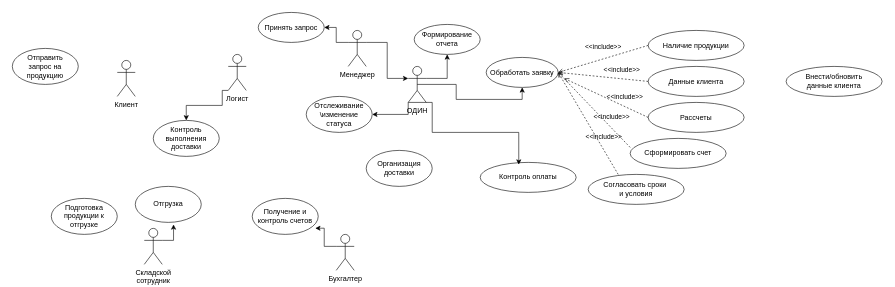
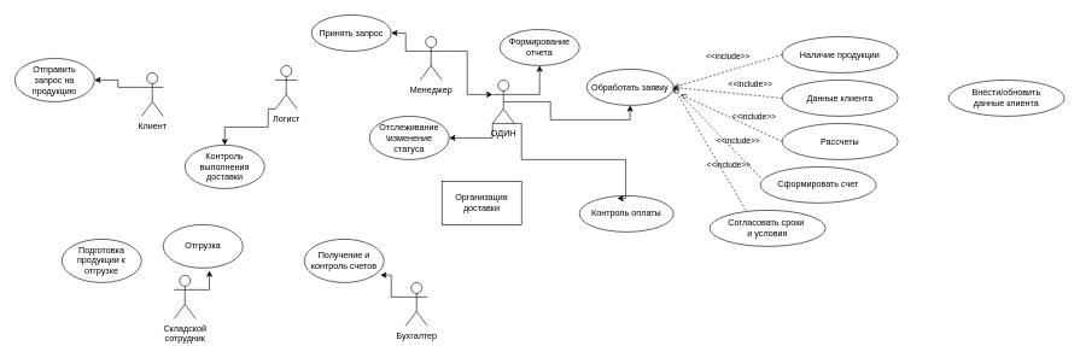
  <mxCell id="0" />
  <mxCell id="1" parent="0" />
+ <mxCell id="2" style="edgeStyle=orthogonalEdgeStyle;rounded=0;orthogonalLoop=1;jettySize=auto;html=1;exitX=0;exitY=0.333;exitDx=0;exitDy=0;exitPerimeter=0;entryX=1;entryY=0.5;entryDx=0;entryDy=0;" parent="1" source="3" target="10" edge="1"><mxGeometry relative="1" as="geometry" /></mxCell>
  <mxCell id="3" value="Клиент" style="shape=umlActor;verticalLabelPosition=bottom;verticalAlign=top;html=1;outlineConnect=0;" parent="1" vertex="1"><mxGeometry x="195" y="100" width="30" height="60" as="geometry" /></mxCell>
  <mxCell id="4" style="edgeStyle=orthogonalEdgeStyle;rounded=0;orthogonalLoop=1;jettySize=auto;html=1;exitX=0;exitY=0.333;exitDx=0;exitDy=0;exitPerimeter=0;entryX=1;entryY=0.5;entryDx=0;entryDy=0;" edge="1" parent="1" source="5" target="11"><mxGeometry relative="1" as="geometry" /></mxCell>
  <mxCell id="5" value="Менеджер" style="shape=umlActor;verticalLabelPosition=bottom;verticalAlign=top;html=1;outlineConnect=0;" parent="1" vertex="1"><mxGeometry x="580" y="50" width="30" height="60" as="geometry" /></mxCell>
  <mxCell id="6" style="edgeStyle=orthogonalEdgeStyle;rounded=0;orthogonalLoop=1;jettySize=auto;html=1;exitX=0;exitY=1;exitDx=0;exitDy=0;exitPerimeter=0;entryX=0.5;entryY=0;entryDx=0;entryDy=0;" parent="1" source="7" target="27" edge="1"><mxGeometry relative="1" as="geometry"><Array as="points"><mxPoint x="370" y="150" /><mxPoint x="370" y="175" /><mxPoint x="310" y="175" /></Array></mxGeometry></mxCell>
  <mxCell id="7" value="Логист" style="shape=umlActor;verticalLabelPosition=bottom;verticalAlign=top;html=1;outlineConnect=0;" parent="1" vertex="1"><mxGeometry x="380" y="90" width="30" height="60" as="geometry" /></mxCell>
  <mxCell id="8" value="Складской&lt;div&gt;сотрудник&lt;/div&gt;" style="shape=umlActor;verticalLabelPosition=bottom;verticalAlign=top;html=1;outlineConnect=0;" parent="1" vertex="1"><mxGeometry x="240" y="380" width="30" height="60" as="geometry" /></mxCell>
  <mxCell id="9" value="Бухгалтер" style="shape=umlActor;verticalLabelPosition=bottom;verticalAlign=top;html=1;outlineConnect=0;" parent="1" vertex="1"><mxGeometry x="560" y="390" width="30" height="60" as="geometry" /></mxCell>
  <mxCell id="10" value="Отправить&lt;div&gt;запрос на&lt;/div&gt;&lt;div&gt;продукцию&lt;/div&gt;" style="ellipse;whiteSpace=wrap;html=1;fillColor=light-dark(#FFFFFF,transparent);" parent="1" vertex="1"><mxGeometry x="20" y="80" width="110" height="60" as="geometry" /></mxCell>
  <mxCell id="11" value="Принять запрос" style="ellipse;whiteSpace=wrap;html=1;fillColor=light-dark(#FFFFFF,transparent);" parent="1" vertex="1"><mxGeometry x="430" y="20" width="110" height="50" as="geometry" /></mxCell>
  <mxCell id="12" value="Обработать заявку" style="ellipse;whiteSpace=wrap;html=1;fillColor=light-dark(#FFFFFF,transparent);" parent="1" vertex="1"><mxGeometry x="810" y="95" width="120" height="50" as="geometry" /></mxCell>
  <mxCell id="13" value="Наличие продукции" style="ellipse;whiteSpace=wrap;html=1;fillColor=light-dark(#FFFFFF,transparent);" parent="1" vertex="1"><mxGeometry x="1080" y="50" width="160" height="50" as="geometry" /></mxCell>
  <mxCell id="14" value="Данные клиента" style="ellipse;whiteSpace=wrap;html=1;fillColor=light-dark(#FFFFFF,transparent);" parent="1" vertex="1"><mxGeometry x="1080" y="110" width="160" height="50" as="geometry" /></mxCell>
  <mxCell id="15" value="Внести/обновить&lt;div&gt;данные клиента&lt;/div&gt;" style="ellipse;whiteSpace=wrap;html=1;fillColor=light-dark(#FFFFFF,transparent);" parent="1" vertex="1"><mxGeometry x="1310" y="110" width="160" height="50" as="geometry" /></mxCell>
  <mxCell id="16" value="&amp;lt;&amp;lt;include&amp;gt;&amp;gt;" style="html=1;verticalAlign=bottom;labelBackgroundColor=none;endArrow=open;endFill=0;dashed=1;rounded=0;exitX=0;exitY=0.5;exitDx=0;exitDy=0;entryX=1;entryY=0.5;entryDx=0;entryDy=0;" parent="1" source="14" target="12" edge="1"><mxGeometry x="-0.4" y="-7" width="160" relative="1" as="geometry"><mxPoint x="1000" y="240" as="sourcePoint" /><mxPoint x="1160" y="240" as="targetPoint" /><mxPoint as="offset" /></mxGeometry></mxCell>
  <mxCell id="17" value="&amp;lt;&amp;lt;include&amp;gt;&amp;gt;" style="html=1;verticalAlign=bottom;labelBackgroundColor=none;endArrow=open;endFill=0;dashed=1;rounded=0;exitX=0;exitY=0.5;exitDx=0;exitDy=0;entryX=1;entryY=0.5;entryDx=0;entryDy=0;" parent="1" source="13" target="12" edge="1"><mxGeometry x="-0.041" y="-11" width="160" relative="1" as="geometry"><mxPoint x="1080" y="80" as="sourcePoint" /><mxPoint x="1010" y="70" as="targetPoint" /><mxPoint as="offset" /></mxGeometry></mxCell>
  <mxCell id="18" value="Рассчеты" style="ellipse;whiteSpace=wrap;html=1;fillColor=light-dark(#FFFFFF,transparent);" parent="1" vertex="1"><mxGeometry x="1080" y="170" width="160" height="50" as="geometry" /></mxCell>
  <mxCell id="19" value="&amp;lt;&amp;lt;include&amp;gt;&amp;gt;" style="html=1;verticalAlign=bottom;labelBackgroundColor=none;endArrow=open;endFill=0;dashed=1;rounded=0;exitX=0;exitY=0.5;exitDx=0;exitDy=0;" parent="1" source="18" edge="1"><mxGeometry x="-0.4" y="-7" width="160" relative="1" as="geometry"><mxPoint x="1090" y="145" as="sourcePoint" /><mxPoint x="940" y="130" as="targetPoint" /><mxPoint as="offset" /></mxGeometry></mxCell>
  <mxCell id="20" value="Сформировать счет" style="ellipse;whiteSpace=wrap;html=1;fillColor=light-dark(#FFFFFF,transparent);" parent="1" vertex="1"><mxGeometry x="1050" y="230" width="160" height="50" as="geometry" /></mxCell>
  <mxCell id="21" value="&amp;lt;&amp;lt;include&amp;gt;&amp;gt;" style="html=1;verticalAlign=bottom;labelBackgroundColor=none;endArrow=open;endFill=0;dashed=1;rounded=0;exitX=0;exitY=0.5;exitDx=0;exitDy=0;entryX=1;entryY=0.5;entryDx=0;entryDy=0;" parent="1" target="12" edge="1"><mxGeometry x="-0.4" y="-7" width="160" relative="1" as="geometry"><mxPoint x="1050" y="245" as="sourcePoint" /><mxPoint x="990" y="180" as="targetPoint" /><mxPoint as="offset" /></mxGeometry></mxCell>
  <mxCell id="22" value="Согласовать сроки&amp;nbsp;&lt;div&gt;и условия&lt;/div&gt;" style="ellipse;whiteSpace=wrap;html=1;fillColor=light-dark(#FFFFFF,transparent);" parent="1" vertex="1"><mxGeometry x="980" y="290" width="160" height="50" as="geometry" /></mxCell>
  <mxCell id="23" value="&amp;lt;&amp;lt;include&amp;gt;&amp;gt;" style="html=1;verticalAlign=bottom;labelBackgroundColor=none;endArrow=open;endFill=0;dashed=1;rounded=0;exitX=0;exitY=0.5;exitDx=0;exitDy=0;entryX=1;entryY=0.5;entryDx=0;entryDy=0;" parent="1" target="12" edge="1"><mxGeometry x="-0.4" y="-7" width="160" relative="1" as="geometry"><mxPoint x="1030" y="290" as="sourcePoint" /><mxPoint x="990" y="170" as="targetPoint" /><mxPoint as="offset" /></mxGeometry></mxCell>
- <mxCell id="24" value="Контроль оплаты" style="ellipse;whiteSpace=wrap;html=1;fillColor=light-dark(#FFFFFF,transparent);" parent="1" vertex="1"><mxGeometry x="800" y="270" width="160" height="50" as="geometry" /></mxCell>
+ <mxCell id="24" value="Контроль оплаты" style="ellipse;whiteSpace=wrap;html=1;fillColor=light-dark(#FFFFFF,transparent);" parent="1" vertex="1"><mxGeometry x="800" y="270" width="130" height="50" as="geometry" /></mxCell>
  <mxCell id="25" value="Формирование отчета" style="ellipse;whiteSpace=wrap;html=1;fillColor=light-dark(#FFFFFF,transparent);" parent="1" vertex="1"><mxGeometry x="690" y="40" width="110" height="50" as="geometry" /></mxCell>
- <mxCell id="26" value="Организация доставки" style="ellipse;whiteSpace=wrap;html=1;fillColor=light-dark(#FFFFFF,transparent);" parent="1" vertex="1"><mxGeometry x="610" y="250" width="110" height="60" as="geometry" /></mxCell>
+ <mxCell id="26" value="Организация доставки" style="whiteSpace=wrap;html=1;fillColor=light-dark(#FFFFFF,transparent);rounded=0;" parent="1" vertex="1"><mxGeometry x="610" y="250" width="110" height="60" as="geometry" /></mxCell>
  <mxCell id="27" value="Контроль выполнения&lt;div&gt;доставки&lt;/div&gt;" style="ellipse;whiteSpace=wrap;html=1;fillColor=light-dark(#FFFFFF,transparent);" parent="1" vertex="1"><mxGeometry x="255" y="200" width="110" height="60" as="geometry" /></mxCell>
  <mxCell id="28" value="Подготовка продукции к отгрузке" style="ellipse;whiteSpace=wrap;html=1;fillColor=light-dark(#FFFFFF,transparent);" parent="1" vertex="1"><mxGeometry x="85" y="330" width="110" height="60" as="geometry" /></mxCell>
  <mxCell id="29" value="Отгрузка" style="ellipse;whiteSpace=wrap;html=1;fillColor=light-dark(#FFFFFF,transparent);" parent="1" vertex="1"><mxGeometry x="225" y="310" width="110" height="60" as="geometry" /></mxCell>
  <mxCell id="30" style="edgeStyle=orthogonalEdgeStyle;rounded=0;orthogonalLoop=1;jettySize=auto;html=1;exitX=1;exitY=0.333;exitDx=0;exitDy=0;exitPerimeter=0;entryX=0.58;entryY=1.058;entryDx=0;entryDy=0;entryPerimeter=0;" parent="1" source="8" target="29" edge="1"><mxGeometry relative="1" as="geometry" /></mxCell>
  <mxCell id="31" value="Получение и контроль счетов" style="ellipse;whiteSpace=wrap;html=1;fillColor=light-dark(#FFFFFF,transparent);" parent="1" vertex="1"><mxGeometry x="420" y="330" width="110" height="60" as="geometry" /></mxCell>
  <mxCell id="32" style="edgeStyle=orthogonalEdgeStyle;rounded=0;orthogonalLoop=1;jettySize=auto;html=1;exitX=0;exitY=0.333;exitDx=0;exitDy=0;exitPerimeter=0;entryX=0.955;entryY=0.829;entryDx=0;entryDy=0;entryPerimeter=0;" parent="1" source="9" target="31" edge="1"><mxGeometry relative="1" as="geometry" /></mxCell>
  <mxCell id="33" style="edgeStyle=orthogonalEdgeStyle;rounded=0;orthogonalLoop=1;jettySize=auto;html=1;exitX=1;exitY=0.333;exitDx=0;exitDy=0;exitPerimeter=0;entryX=0.5;entryY=1;entryDx=0;entryDy=0;" edge="1" parent="1" source="36" target="25"><mxGeometry relative="1" as="geometry" /></mxCell>
  <mxCell id="34" style="edgeStyle=orthogonalEdgeStyle;rounded=0;orthogonalLoop=1;jettySize=auto;html=1;exitX=0.5;exitY=0.5;exitDx=0;exitDy=0;exitPerimeter=0;entryX=0.5;entryY=1;entryDx=0;entryDy=0;" edge="1" parent="1" source="36" target="12"><mxGeometry relative="1" as="geometry" /></mxCell>
  <mxCell id="35" style="edgeStyle=orthogonalEdgeStyle;rounded=0;orthogonalLoop=1;jettySize=auto;html=1;exitX=0;exitY=1;exitDx=0;exitDy=0;exitPerimeter=0;entryX=1;entryY=0.5;entryDx=0;entryDy=0;" edge="1" parent="1" source="36" target="39"><mxGeometry relative="1" as="geometry" /></mxCell>
  <mxCell id="36" value="ОДИН&lt;div&gt;&lt;br&gt;&lt;/div&gt;" style="shape=umlActor;verticalLabelPosition=bottom;verticalAlign=top;html=1;outlineConnect=0;" vertex="1" parent="1"><mxGeometry x="680" y="110" width="30" height="60" as="geometry" /></mxCell>
  <mxCell id="37" style="edgeStyle=orthogonalEdgeStyle;rounded=0;orthogonalLoop=1;jettySize=auto;html=1;exitX=1;exitY=0.333;exitDx=0;exitDy=0;exitPerimeter=0;entryX=0;entryY=0.333;entryDx=0;entryDy=0;entryPerimeter=0;" edge="1" parent="1" source="5" target="36"><mxGeometry relative="1" as="geometry" /></mxCell>
  <mxCell id="38" style="edgeStyle=orthogonalEdgeStyle;rounded=0;orthogonalLoop=1;jettySize=auto;html=1;exitX=0;exitY=1;exitDx=0;exitDy=0;exitPerimeter=0;entryX=0.402;entryY=0.073;entryDx=0;entryDy=0;entryPerimeter=0;" edge="1" parent="1" source="36" target="24"><mxGeometry relative="1" as="geometry"><Array as="points"><mxPoint x="720" y="170" /><mxPoint x="720" y="220" /><mxPoint x="864" y="220" /></Array></mxGeometry></mxCell>
  <mxCell id="39" value="Отслеживание&lt;div&gt;\изменение&lt;div&gt;статуса&lt;/div&gt;&lt;/div&gt;" style="ellipse;whiteSpace=wrap;html=1;fillColor=light-dark(#FFFFFF,transparent);" vertex="1" parent="1"><mxGeometry x="510" y="160" width="110" height="60" as="geometry" /></mxCell>
